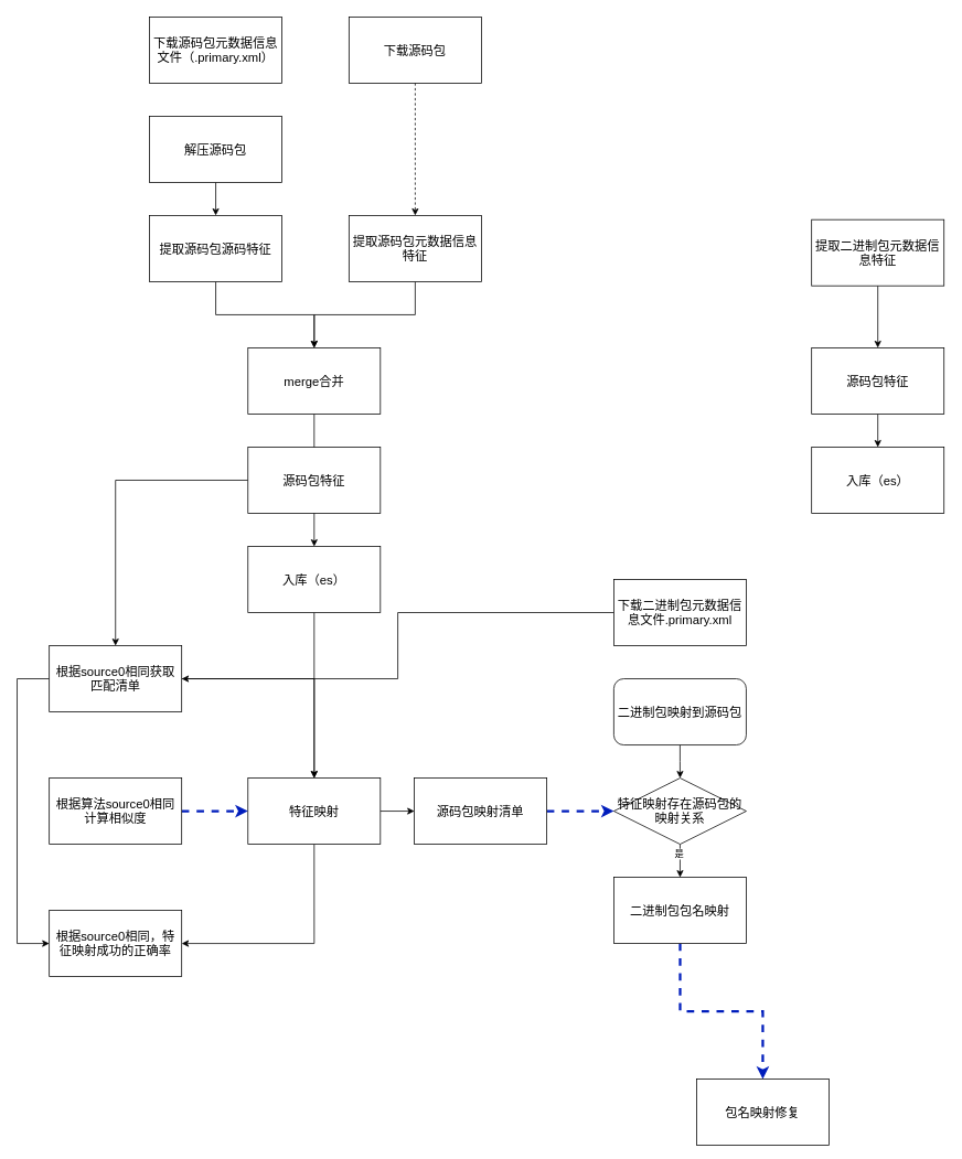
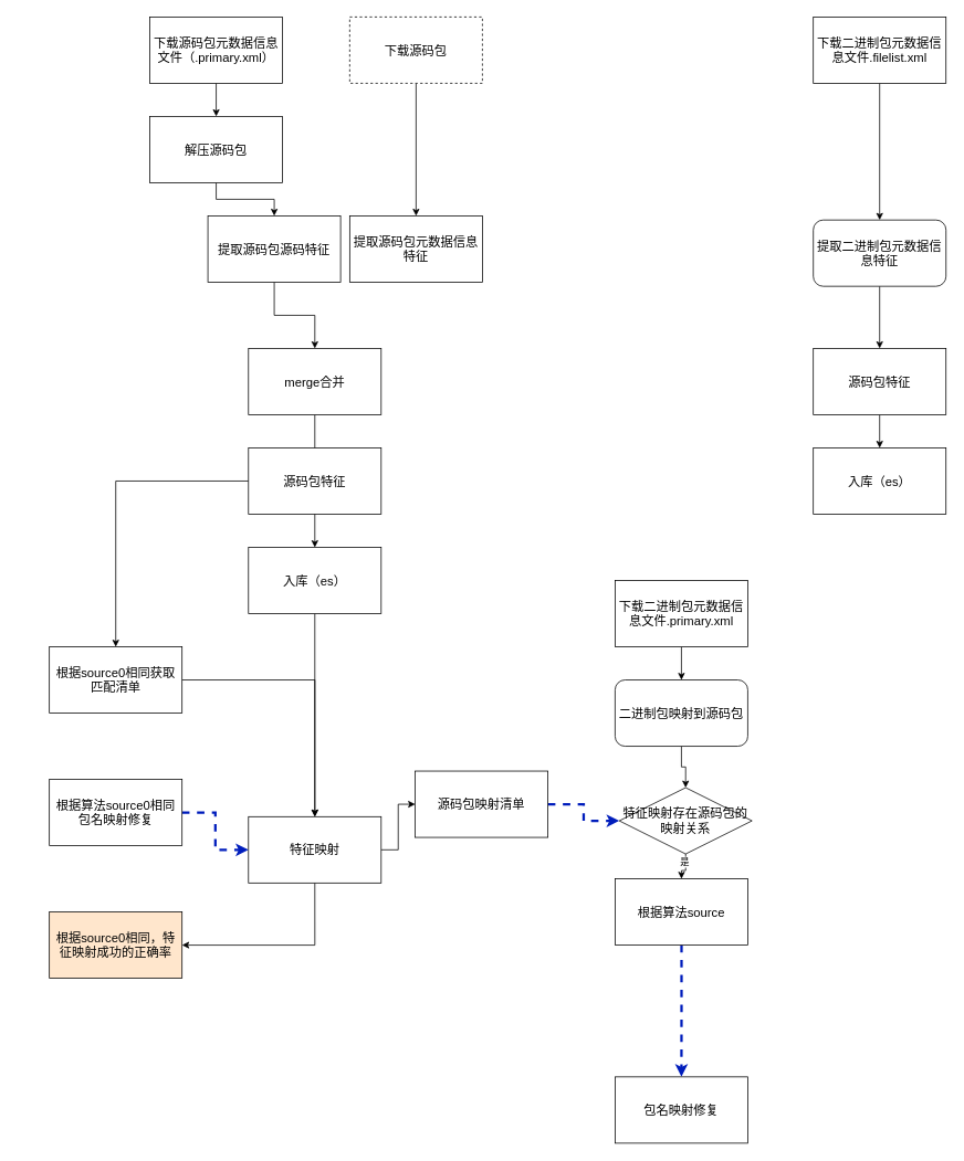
  <mxCell id="0" />
  <mxCell id="1" parent="0" />
+ <mxCell id="2" style="edgeStyle=orthogonalEdgeStyle;rounded=0;orthogonalLoop=1;jettySize=auto;html=1;entryX=0.5;entryY=0;entryDx=0;entryDy=0;" parent="1" source="3" target="5" edge="1"><mxGeometry relative="1" as="geometry" /></mxCell>
  <mxCell id="3" value="下载源码包元数据信息文件（.primary.xml）" style="rounded=0;whiteSpace=wrap;html=1;fontSize=15;" parent="1" vertex="1"><mxGeometry x="180" y="20" width="160" height="80" as="geometry" /></mxCell>
  <mxCell id="4" style="edgeStyle=orthogonalEdgeStyle;rounded=0;orthogonalLoop=1;jettySize=auto;html=1;entryX=0.5;entryY=0;entryDx=0;entryDy=0;" parent="1" source="5" target="11" edge="1"><mxGeometry relative="1" as="geometry" /></mxCell>
  <mxCell id="5" value="解压源码包" style="rounded=0;whiteSpace=wrap;html=1;fontSize=15;" parent="1" vertex="1"><mxGeometry x="180" y="140" width="160" height="80" as="geometry" /></mxCell>
- <mxCell id="6" style="edgeStyle=orthogonalEdgeStyle;rounded=0;orthogonalLoop=1;jettySize=auto;html=1;dashed=1;" parent="1" source="7" target="13" edge="1"><mxGeometry relative="1" as="geometry" /></mxCell>
- <mxCell id="7" value="下载源码包" style="rounded=0;whiteSpace=wrap;html=1;fontSize=15;" parent="1" vertex="1"><mxGeometry x="421" y="20" width="160" height="80" as="geometry" /></mxCell>
- <mxCell id="8" style="edgeStyle=orthogonalEdgeStyle;rounded=0;orthogonalLoop=1;jettySize=auto;html=1;" parent="1" source="9" target="25" edge="1"><mxGeometry relative="1" as="geometry" /></mxCell>
+ <mxCell id="6" style="edgeStyle=orthogonalEdgeStyle;rounded=0;orthogonalLoop=1;jettySize=auto;html=1;" parent="1" source="7" target="13" edge="1"><mxGeometry relative="1" as="geometry" /></mxCell>
+ <mxCell id="7" value="下载源码包" style="rounded=0;whiteSpace=wrap;html=1;fontSize=15;dashed=1;" parent="1" vertex="1"><mxGeometry x="421" y="20" width="160" height="80" as="geometry" /></mxCell>
+ <mxCell id="8" style="edgeStyle=orthogonalEdgeStyle;rounded=0;orthogonalLoop=1;jettySize=auto;html=1;" parent="1" source="9" target="36" edge="1"><mxGeometry relative="1" as="geometry" /></mxCell>
  <mxCell id="9" value="下载二进制包元数据信息文件.primary.xml" style="rounded=0;whiteSpace=wrap;html=1;fontSize=15;" parent="1" vertex="1"><mxGeometry x="741" y="700" width="160" height="80" as="geometry" /></mxCell>
  <mxCell id="10" style="edgeStyle=orthogonalEdgeStyle;rounded=0;orthogonalLoop=1;jettySize=auto;html=1;entryX=0.5;entryY=0;entryDx=0;entryDy=0;" parent="1" source="11" target="16" edge="1"><mxGeometry relative="1" as="geometry" /></mxCell>
- <mxCell id="11" value="提取源码包源码特征" style="rounded=0;whiteSpace=wrap;html=1;fontSize=15;" parent="1" vertex="1"><mxGeometry x="180" y="260" width="160" height="80" as="geometry" /></mxCell>
- <mxCell id="12" style="edgeStyle=orthogonalEdgeStyle;rounded=0;orthogonalLoop=1;jettySize=auto;html=1;" parent="1" source="13" target="16" edge="1"><mxGeometry relative="1" as="geometry" /></mxCell>
+ <mxCell id="11" value="提取源码包源码特征" style="rounded=0;whiteSpace=wrap;html=1;fontSize=15;" parent="1" vertex="1"><mxGeometry x="250" y="260" width="160" height="80" as="geometry" /></mxCell>
  <mxCell id="13" value="提取源码包元数据信息特征" style="rounded=0;whiteSpace=wrap;html=1;fontSize=15;" parent="1" vertex="1"><mxGeometry x="421" y="260" width="160" height="80" as="geometry" /></mxCell>
  <mxCell id="14" style="edgeStyle=orthogonalEdgeStyle;rounded=0;orthogonalLoop=1;jettySize=auto;html=1;entryX=0.5;entryY=0;entryDx=0;entryDy=0;" parent="1" source="16" target="18" edge="1"><mxGeometry relative="1" as="geometry" /></mxCell>
  <mxCell id="15" style="edgeStyle=orthogonalEdgeStyle;rounded=0;orthogonalLoop=1;jettySize=auto;html=1;exitX=0;exitY=0.5;exitDx=0;exitDy=0;" parent="1" source="43" target="25" edge="1"><mxGeometry relative="1" as="geometry" /></mxCell>
  <mxCell id="16" value="merge合并" style="rounded=0;whiteSpace=wrap;html=1;fontSize=15;" parent="1" vertex="1"><mxGeometry x="298.95" y="420" width="160" height="80" as="geometry" /></mxCell>
  <mxCell id="17" style="edgeStyle=orthogonalEdgeStyle;rounded=0;orthogonalLoop=1;jettySize=auto;html=1;entryX=0.5;entryY=0;entryDx=0;entryDy=0;" parent="1" source="18" target="22" edge="1"><mxGeometry relative="1" as="geometry" /></mxCell>
  <mxCell id="18" value="入库（es）" style="rounded=0;whiteSpace=wrap;html=1;fontSize=15;" parent="1" vertex="1"><mxGeometry x="298.95" y="660" width="160" height="80" as="geometry" /></mxCell>
  <mxCell id="19" style="edgeStyle=orthogonalEdgeStyle;rounded=0;orthogonalLoop=1;jettySize=auto;html=1;entryX=1;entryY=0.5;entryDx=0;entryDy=0;exitX=0.5;exitY=1;exitDx=0;exitDy=0;" parent="1" source="22" target="28" edge="1"><mxGeometry relative="1" as="geometry" /></mxCell>
  <mxCell id="20" style="edgeStyle=orthogonalEdgeStyle;rounded=0;orthogonalLoop=1;jettySize=auto;html=1;entryX=0;entryY=0.5;entryDx=0;entryDy=0;dashed=1;strokeColor=#001DBC;strokeWidth=3;align=center;verticalAlign=middle;fontFamily=Helvetica;fontSize=11;fontColor=default;labelBackgroundColor=default;endArrow=classic;fillColor=#0050ef;exitX=1;exitY=0.5;exitDx=0;exitDy=0;" parent="1" source="44" target="39" edge="1"><mxGeometry relative="1" as="geometry" /></mxCell>
  <mxCell id="21" style="edgeStyle=orthogonalEdgeStyle;rounded=0;orthogonalLoop=1;jettySize=auto;html=1;entryX=0;entryY=0.5;entryDx=0;entryDy=0;" parent="1" source="22" target="44" edge="1"><mxGeometry relative="1" as="geometry" /></mxCell>
- <mxCell id="22" value="特征映射" style="rounded=0;whiteSpace=wrap;html=1;fontSize=15;" parent="1" vertex="1"><mxGeometry x="298.95" y="940" width="160" height="80" as="geometry" /></mxCell>
+ <mxCell id="22" value="特征映射" style="rounded=0;whiteSpace=wrap;html=1;fontSize=15;" parent="1" vertex="1"><mxGeometry x="298.95" y="985" width="160" height="80" as="geometry" /></mxCell>
  <mxCell id="23" style="edgeStyle=orthogonalEdgeStyle;rounded=0;orthogonalLoop=1;jettySize=auto;html=1;" parent="1" source="25" target="22" edge="1"><mxGeometry relative="1" as="geometry" /></mxCell>
- <mxCell id="24" style="edgeStyle=orthogonalEdgeStyle;rounded=0;orthogonalLoop=1;jettySize=auto;html=1;entryX=0;entryY=0.5;entryDx=0;entryDy=0;exitX=0;exitY=0.5;exitDx=0;exitDy=0;" parent="1" source="25" target="28" edge="1"><mxGeometry relative="1" as="geometry"><Array as="points"><mxPoint x="20" y="820" /><mxPoint x="20" y="1140" /></Array></mxGeometry></mxCell>
  <mxCell id="25" value="根据source0相同获取匹配清单" style="rounded=0;whiteSpace=wrap;html=1;fontSize=15;" parent="1" vertex="1"><mxGeometry x="58.85" y="780" width="160" height="80" as="geometry" /></mxCell>
  <mxCell id="26" style="edgeStyle=orthogonalEdgeStyle;rounded=0;orthogonalLoop=1;jettySize=auto;html=1;entryX=0;entryY=0.5;entryDx=0;entryDy=0;dashed=1;strokeColor=#001DBC;strokeWidth=3;align=center;verticalAlign=middle;fontFamily=Helvetica;fontSize=11;fontColor=default;labelBackgroundColor=default;endArrow=classic;fillColor=#0050ef;" parent="1" source="27" target="22" edge="1"><mxGeometry relative="1" as="geometry" /></mxCell>
- <mxCell id="27" value="根据算法source0相同&lt;div&gt;计算相似度&lt;/div&gt;" style="rounded=0;whiteSpace=wrap;html=1;fontSize=15;" parent="1" vertex="1"><mxGeometry x="58.85" y="940" width="160" height="80" as="geometry" /></mxCell>
- <mxCell id="28" value="根据source0相同，特征映射成功的正确率" style="rounded=0;whiteSpace=wrap;html=1;fontSize=15;" parent="1" vertex="1"><mxGeometry x="58.85" y="1100" width="160" height="80" as="geometry" /></mxCell>
+ <mxCell id="27" value="根据算法source0相同&lt;div&gt;包名映射修复&lt;/div&gt;" style="rounded=0;whiteSpace=wrap;html=1;fontSize=15;" parent="1" vertex="1"><mxGeometry x="58.85" y="940" width="160" height="80" as="geometry" /></mxCell>
+ <mxCell id="28" value="根据source0相同，特征映射成功的正确率" style="rounded=0;whiteSpace=wrap;html=1;fontSize=15;fillColor=#ffe6cc;" parent="1" vertex="1"><mxGeometry x="58.85" y="1100" width="160" height="80" as="geometry" /></mxCell>
  <mxCell id="29" style="edgeStyle=orthogonalEdgeStyle;rounded=0;orthogonalLoop=1;jettySize=auto;html=1;entryX=0.5;entryY=0;entryDx=0;entryDy=0;dashed=1;strokeColor=#001DBC;strokeWidth=3;align=center;verticalAlign=middle;fontFamily=Helvetica;fontSize=11;fontColor=default;labelBackgroundColor=default;endArrow=classic;fillColor=#0050ef;" edge="1" parent="1" source="30" target="45"><mxGeometry relative="1" as="geometry" /></mxCell>
- <mxCell id="30" value="二进制包包名映射" style="rounded=0;whiteSpace=wrap;html=1;fontSize=15;" parent="1" vertex="1"><mxGeometry x="741.05" y="1060" width="160" height="80" as="geometry" /></mxCell>
+ <mxCell id="30" value="根据算法source" style="rounded=0;whiteSpace=wrap;html=1;fontSize=15;" parent="1" vertex="1"><mxGeometry x="741.05" y="1060" width="160" height="80" as="geometry" /></mxCell>
  <mxCell id="31" style="edgeStyle=orthogonalEdgeStyle;rounded=0;orthogonalLoop=1;jettySize=auto;html=1;entryX=0.5;entryY=0;entryDx=0;entryDy=0;" parent="1" source="32" target="41" edge="1"><mxGeometry relative="1" as="geometry" /></mxCell>
- <mxCell id="32" value="提取二进制包元数据信息特征" style="rounded=0;whiteSpace=wrap;html=1;fontSize=15;" parent="1" vertex="1"><mxGeometry x="980" y="265" width="160" height="80" as="geometry" /></mxCell>
+ <mxCell id="32" value="提取二进制包元数据信息特征" style="whiteSpace=wrap;html=1;fontSize=15;rounded=1;" parent="1" vertex="1"><mxGeometry x="980" y="265" width="160" height="80" as="geometry" /></mxCell>
+ <mxCell id="33" style="edgeStyle=orthogonalEdgeStyle;rounded=0;orthogonalLoop=1;jettySize=auto;html=1;entryX=0.5;entryY=0;entryDx=0;entryDy=0;" parent="1" source="34" target="32" edge="1"><mxGeometry relative="1" as="geometry" /></mxCell>
+ <mxCell id="34" value="下载二进制包元数据信息文件.filelist.xml" style="rounded=0;whiteSpace=wrap;html=1;fontSize=15;" parent="1" vertex="1"><mxGeometry x="980" y="20" width="160" height="80" as="geometry" /></mxCell>
  <mxCell id="35" style="edgeStyle=orthogonalEdgeStyle;rounded=0;orthogonalLoop=1;jettySize=auto;html=1;entryX=0.5;entryY=0;entryDx=0;entryDy=0;" parent="1" source="36" target="39" edge="1"><mxGeometry relative="1" as="geometry" /></mxCell>
  <mxCell id="36" value="二进制包映射到源码包" style="whiteSpace=wrap;html=1;fontSize=15;rounded=1;" parent="1" vertex="1"><mxGeometry x="741" y="820" width="160" height="80" as="geometry" /></mxCell>
  <mxCell id="37" style="edgeStyle=orthogonalEdgeStyle;rounded=0;orthogonalLoop=1;jettySize=auto;html=1;entryX=0.5;entryY=0;entryDx=0;entryDy=0;" parent="1" source="39" target="30" edge="1"><mxGeometry relative="1" as="geometry" /></mxCell>
  <mxCell id="38" value="是" style="edgeLabel;html=1;align=center;verticalAlign=middle;resizable=0;points=[];" parent="37" vertex="1" connectable="0"><mxGeometry x="-0.45" y="-2" relative="1" as="geometry"><mxPoint as="offset" /></mxGeometry></mxCell>
- <mxCell id="39" value="特征映射存在源码包的映射关系" style="rhombus;whiteSpace=wrap;html=1;fontSize=15;" parent="1" vertex="1"><mxGeometry x="741.05" y="940" width="160" height="80" as="geometry" /></mxCell>
+ <mxCell id="39" value="特征映射存在源码包的映射关系" style="rhombus;whiteSpace=wrap;html=1;fontSize=15;" parent="1" vertex="1"><mxGeometry x="746.05" y="950" width="160" height="80" as="geometry" /></mxCell>
  <mxCell id="40" style="edgeStyle=orthogonalEdgeStyle;rounded=0;orthogonalLoop=1;jettySize=auto;html=1;entryX=0.5;entryY=0;entryDx=0;entryDy=0;" parent="1" source="41" target="42" edge="1"><mxGeometry relative="1" as="geometry" /></mxCell>
  <mxCell id="41" value="源码包特征" style="rounded=0;whiteSpace=wrap;html=1;fontSize=15;" parent="1" vertex="1"><mxGeometry x="980" y="420" width="160" height="80" as="geometry" /></mxCell>
  <mxCell id="42" value="入库（es）" style="rounded=0;whiteSpace=wrap;html=1;fontSize=15;" parent="1" vertex="1"><mxGeometry x="980" y="540" width="160" height="80" as="geometry" /></mxCell>
  <mxCell id="43" value="源码包特征" style="rounded=0;whiteSpace=wrap;html=1;fontSize=15;" parent="1" vertex="1"><mxGeometry x="298.95" y="540" width="160" height="80" as="geometry" /></mxCell>
- <mxCell id="44" value="源码包映射清单" style="rounded=0;whiteSpace=wrap;html=1;fontSize=15;" parent="1" vertex="1"><mxGeometry x="500" y="940" width="160" height="80" as="geometry" /></mxCell>
- <mxCell id="45" value="包名映射修复" style="rounded=0;whiteSpace=wrap;html=1;fontSize=15;" vertex="1" parent="1"><mxGeometry x="841" y="1304" width="160" height="80" as="geometry" /></mxCell>
+ <mxCell id="44" value="源码包映射清单" style="rounded=0;whiteSpace=wrap;html=1;fontSize=15;" parent="1" vertex="1"><mxGeometry x="500" y="930" width="160" height="80" as="geometry" /></mxCell>
+ <mxCell id="45" value="包名映射修复" style="rounded=0;whiteSpace=wrap;html=1;fontSize=15;" vertex="1" parent="1"><mxGeometry x="741" y="1299" width="160" height="80" as="geometry" /></mxCell>
